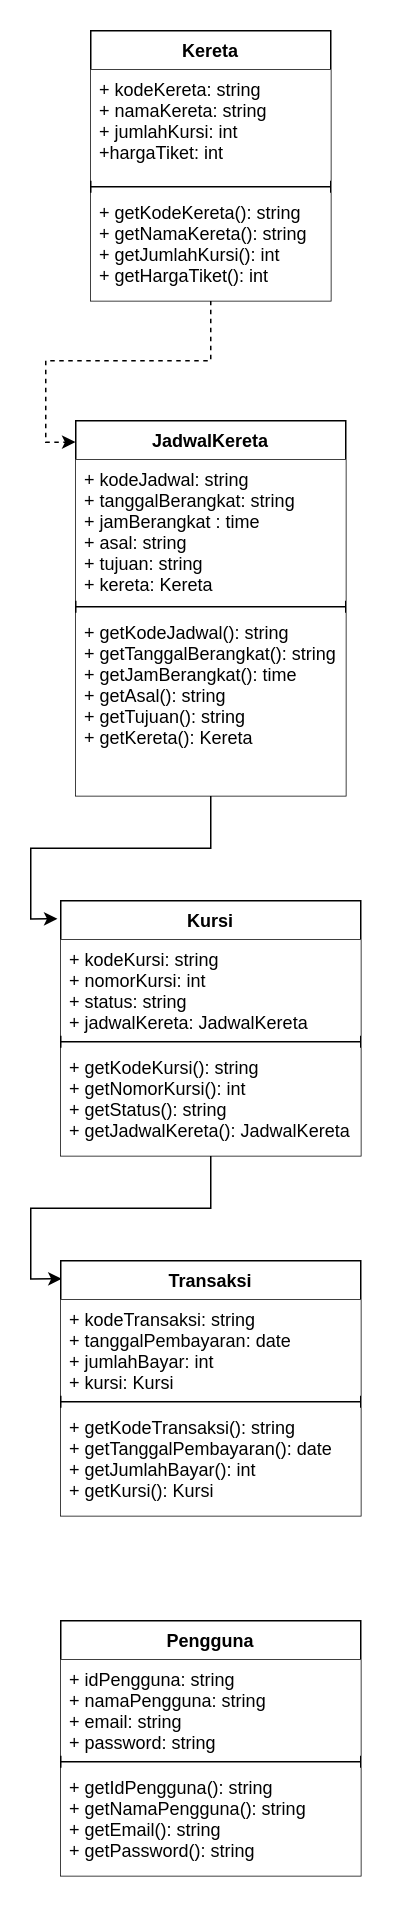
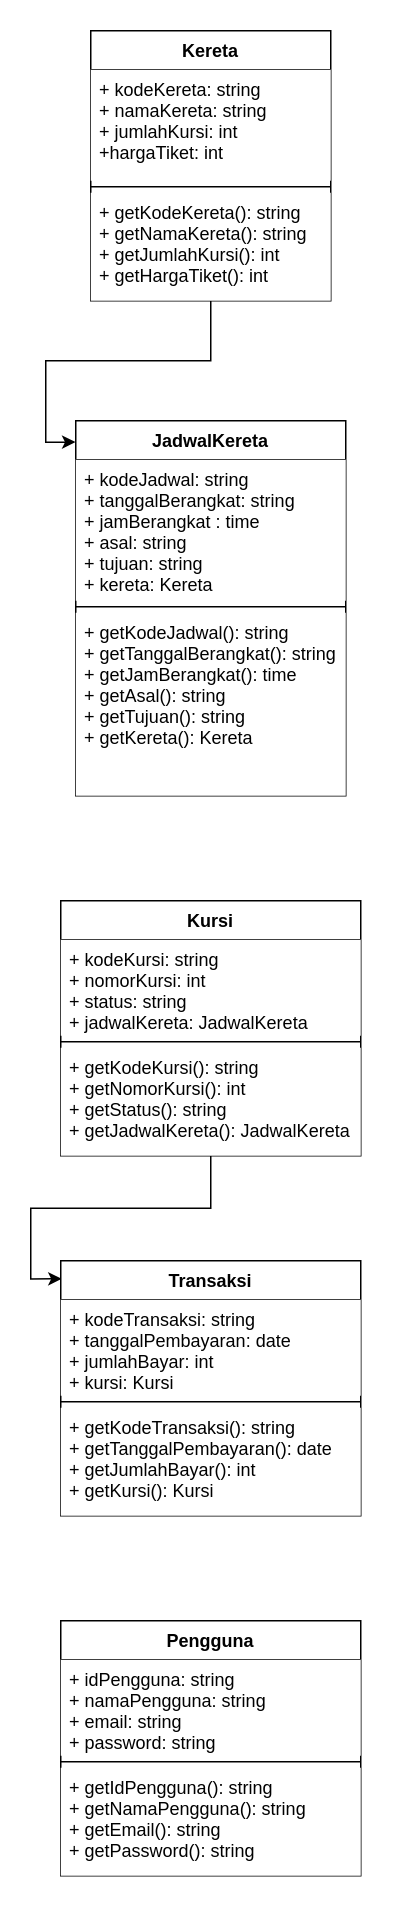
  <mxCell id="0" />
  <mxCell id="1" parent="0" />
- <mxCell id="2" style="edgeStyle=orthogonalEdgeStyle;rounded=0;orthogonalLoop=1;jettySize=auto;html=1;entryX=-0.001;entryY=0.057;entryDx=0;entryDy=0;entryPerimeter=0;dashed=1;" edge="1" parent="1" source="3" target="8"><mxGeometry relative="1" as="geometry" /></mxCell>
+ <mxCell id="2" style="edgeStyle=orthogonalEdgeStyle;rounded=0;orthogonalLoop=1;jettySize=auto;html=1;entryX=-0.001;entryY=0.057;entryDx=0;entryDy=0;entryPerimeter=0;" edge="1" parent="1" source="3" target="8"><mxGeometry relative="1" as="geometry" /></mxCell>
  <mxCell id="3" value="Kereta" style="swimlane;fontStyle=1;align=center;verticalAlign=top;childLayout=stackLayout;horizontal=1;startSize=26;horizontalStack=0;resizeParent=1;resizeParentMax=0;resizeLast=0;collapsible=1;marginBottom=0;" vertex="1" parent="1"><mxGeometry x="60" y="20" width="160" height="180" as="geometry" /></mxCell>
  <mxCell id="4" value="+ kodeKereta: string&#10;+ namaKereta: string&#10;+ jumlahKursi: int&#10;+hargaTiket: int&#10;" style="text;align=left;verticalAlign=top;spacingLeft=4;spacingRight=4;overflow=hidden;rotatable=0;points=[[0,0.5],[1,0.5]];portConstraint=eastwest;fillColor=default;" vertex="1" parent="3"><mxGeometry y="26" width="160" height="74" as="geometry" /></mxCell>
  <mxCell id="5" value="" style="line;strokeWidth=1;fillColor=none;align=left;verticalAlign=middle;spacingTop=-1;spacingLeft=3;spacingRight=3;rotatable=0;labelPosition=right;points=[];portConstraint=eastwest;strokeColor=inherit;" vertex="1" parent="3"><mxGeometry y="100" width="160" height="8" as="geometry" /></mxCell>
  <mxCell id="6" value="+ getKodeKereta(): string&#10;+ getNamaKereta(): string&#10;+ getJumlahKursi(): int&#10;+ getHargaTiket(): int" style="text;align=left;verticalAlign=top;spacingLeft=4;spacingRight=4;overflow=hidden;rotatable=0;points=[[0,0.5],[1,0.5]];portConstraint=eastwest;fillColor=default;" vertex="1" parent="3"><mxGeometry y="108" width="160" height="72" as="geometry" /></mxCell>
- <mxCell id="7" style="edgeStyle=orthogonalEdgeStyle;rounded=0;orthogonalLoop=1;jettySize=auto;html=1;entryX=-0.011;entryY=0.071;entryDx=0;entryDy=0;entryPerimeter=0;" edge="1" parent="1" source="8" target="13"><mxGeometry relative="1" as="geometry"><Array as="points"><mxPoint x="140" y="565" /><mxPoint x="20" y="565" /><mxPoint x="20" y="612" /></Array></mxGeometry></mxCell>
  <mxCell id="8" value="JadwalKereta" style="swimlane;fontStyle=1;align=center;verticalAlign=top;childLayout=stackLayout;horizontal=1;startSize=26;horizontalStack=0;resizeParent=1;resizeParentMax=0;resizeLast=0;collapsible=1;marginBottom=0;fillColor=#FFFFFF;" vertex="1" parent="1"><mxGeometry x="50" y="280" width="180" height="250" as="geometry" /></mxCell>
  <mxCell id="9" value="+ kodeJadwal: string&#10;+ tanggalBerangkat: string&#10;+ jamBerangkat : time&#10;+ asal: string&#10;+ tujuan: string&#10;+ kereta: Kereta&#10;" style="text;strokeColor=none;fillColor=default;align=left;verticalAlign=top;spacingLeft=4;spacingRight=4;overflow=hidden;rotatable=0;points=[[0,0.5],[1,0.5]];portConstraint=eastwest;" vertex="1" parent="8"><mxGeometry y="26" width="180" height="94" as="geometry" /></mxCell>
  <mxCell id="10" value="" style="line;strokeWidth=1;fillColor=none;align=left;verticalAlign=middle;spacingTop=-1;spacingLeft=3;spacingRight=3;rotatable=0;labelPosition=right;points=[];portConstraint=eastwest;strokeColor=inherit;" vertex="1" parent="8"><mxGeometry y="120" width="180" height="8" as="geometry" /></mxCell>
  <mxCell id="11" value="+ getKodeJadwal(): string&#10;+ getTanggalBerangkat(): string&#10;+ getJamBerangkat(): time&#10;+ getAsal(): string&#10;+ getTujuan(): string&#10;+ getKereta(): Kereta&#10;" style="text;align=left;verticalAlign=top;spacingLeft=4;spacingRight=4;overflow=hidden;rotatable=0;points=[[0,0.5],[1,0.5]];portConstraint=eastwest;fillColor=default;" vertex="1" parent="8"><mxGeometry y="128" width="180" height="122" as="geometry" /></mxCell>
  <mxCell id="12" style="edgeStyle=orthogonalEdgeStyle;rounded=0;orthogonalLoop=1;jettySize=auto;html=1;entryX=0.003;entryY=0.071;entryDx=0;entryDy=0;entryPerimeter=0;" edge="1" parent="1" source="13" target="17"><mxGeometry relative="1" as="geometry" /></mxCell>
  <mxCell id="13" value="Kursi" style="swimlane;fontStyle=1;align=center;verticalAlign=top;childLayout=stackLayout;horizontal=1;startSize=26;horizontalStack=0;resizeParent=1;resizeParentMax=0;resizeLast=0;collapsible=1;marginBottom=0;fillColor=#FFFFFF;" vertex="1" parent="1"><mxGeometry x="40" y="600" width="200" height="170" as="geometry" /></mxCell>
  <mxCell id="14" value="+ kodeKursi: string&#10;+ nomorKursi: int&#10;+ status: string&#10;+ jadwalKereta: JadwalKereta&#10;" style="text;strokeColor=none;fillColor=default;align=left;verticalAlign=top;spacingLeft=4;spacingRight=4;overflow=hidden;rotatable=0;points=[[0,0.5],[1,0.5]];portConstraint=eastwest;" vertex="1" parent="13"><mxGeometry y="26" width="200" height="64" as="geometry" /></mxCell>
  <mxCell id="15" value="" style="line;strokeWidth=1;fillColor=none;align=left;verticalAlign=middle;spacingTop=-1;spacingLeft=3;spacingRight=3;rotatable=0;labelPosition=right;points=[];portConstraint=eastwest;strokeColor=inherit;" vertex="1" parent="13"><mxGeometry y="90" width="200" height="8" as="geometry" /></mxCell>
  <mxCell id="16" value="+ getKodeKursi(): string&#10;+ getNomorKursi(): int&#10;+ getStatus(): string&#10;+ getJadwalKereta(): JadwalKereta&#10;" style="text;align=left;verticalAlign=top;spacingLeft=4;spacingRight=4;overflow=hidden;rotatable=0;points=[[0,0.5],[1,0.5]];portConstraint=eastwest;fillColor=default;" vertex="1" parent="13"><mxGeometry y="98" width="200" height="72" as="geometry" /></mxCell>
  <mxCell id="17" value="Transaksi" style="swimlane;fontStyle=1;align=center;verticalAlign=top;childLayout=stackLayout;horizontal=1;startSize=26;horizontalStack=0;resizeParent=1;resizeParentMax=0;resizeLast=0;collapsible=1;marginBottom=0;fillColor=#FFFFFF;" vertex="1" parent="1"><mxGeometry x="40" y="840" width="200" height="170" as="geometry" /></mxCell>
  <mxCell id="18" value="+ kodeTransaksi: string&#10;+ tanggalPembayaran: date&#10;+ jumlahBayar: int&#10;+ kursi: Kursi" style="text;strokeColor=none;fillColor=default;align=left;verticalAlign=top;spacingLeft=4;spacingRight=4;overflow=hidden;rotatable=0;points=[[0,0.5],[1,0.5]];portConstraint=eastwest;" vertex="1" parent="17"><mxGeometry y="26" width="200" height="64" as="geometry" /></mxCell>
  <mxCell id="19" value="" style="line;strokeWidth=1;fillColor=none;align=left;verticalAlign=middle;spacingTop=-1;spacingLeft=3;spacingRight=3;rotatable=0;labelPosition=right;points=[];portConstraint=eastwest;strokeColor=inherit;" vertex="1" parent="17"><mxGeometry y="90" width="200" height="8" as="geometry" /></mxCell>
  <mxCell id="20" value="+ getKodeTransaksi(): string&#10;+ getTanggalPembayaran(): date&#10;+ getJumlahBayar(): int&#10;+ getKursi(): Kursi" style="text;align=left;verticalAlign=top;spacingLeft=4;spacingRight=4;overflow=hidden;rotatable=0;points=[[0,0.5],[1,0.5]];portConstraint=eastwest;fillColor=default;" vertex="1" parent="17"><mxGeometry y="98" width="200" height="72" as="geometry" /></mxCell>
  <mxCell id="21" value="Pengguna" style="swimlane;fontStyle=1;align=center;verticalAlign=top;childLayout=stackLayout;horizontal=1;startSize=26;horizontalStack=0;resizeParent=1;resizeParentMax=0;resizeLast=0;collapsible=1;marginBottom=0;fillColor=#FFFFFF;" vertex="1" parent="1"><mxGeometry x="40" y="1080" width="200" height="170" as="geometry" /></mxCell>
  <mxCell id="22" value="+ idPengguna: string&#10;+ namaPengguna: string&#10;+ email: string&#10;+ password: string" style="text;strokeColor=none;fillColor=default;align=left;verticalAlign=top;spacingLeft=4;spacingRight=4;overflow=hidden;rotatable=0;points=[[0,0.5],[1,0.5]];portConstraint=eastwest;" vertex="1" parent="21"><mxGeometry y="26" width="200" height="64" as="geometry" /></mxCell>
  <mxCell id="23" value="" style="line;strokeWidth=1;fillColor=none;align=left;verticalAlign=middle;spacingTop=-1;spacingLeft=3;spacingRight=3;rotatable=0;labelPosition=right;points=[];portConstraint=eastwest;strokeColor=inherit;" vertex="1" parent="21"><mxGeometry y="90" width="200" height="8" as="geometry" /></mxCell>
  <mxCell id="24" value="+ getIdPengguna(): string&#10;+ getNamaPengguna(): string&#10;+ getEmail(): string&#10;+ getPassword(): string" style="text;align=left;verticalAlign=top;spacingLeft=4;spacingRight=4;overflow=hidden;rotatable=0;points=[[0,0.5],[1,0.5]];portConstraint=eastwest;fillColor=default;" vertex="1" parent="21"><mxGeometry y="98" width="200" height="72" as="geometry" /></mxCell>
